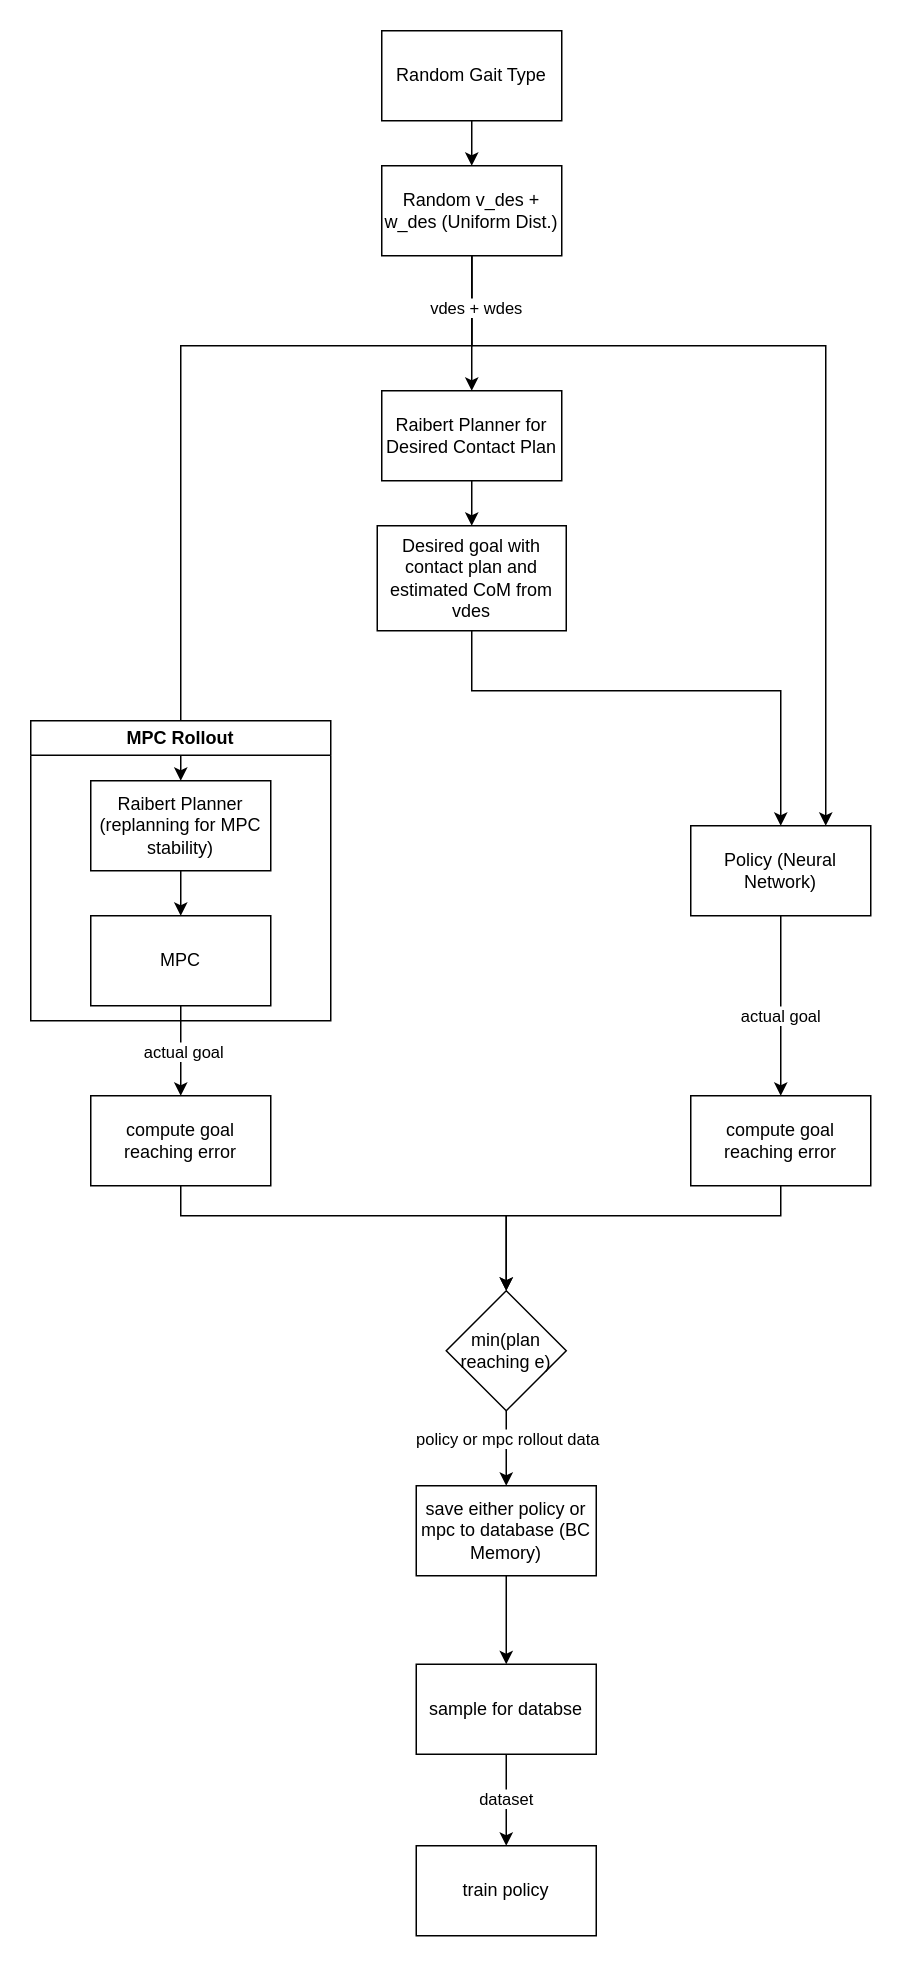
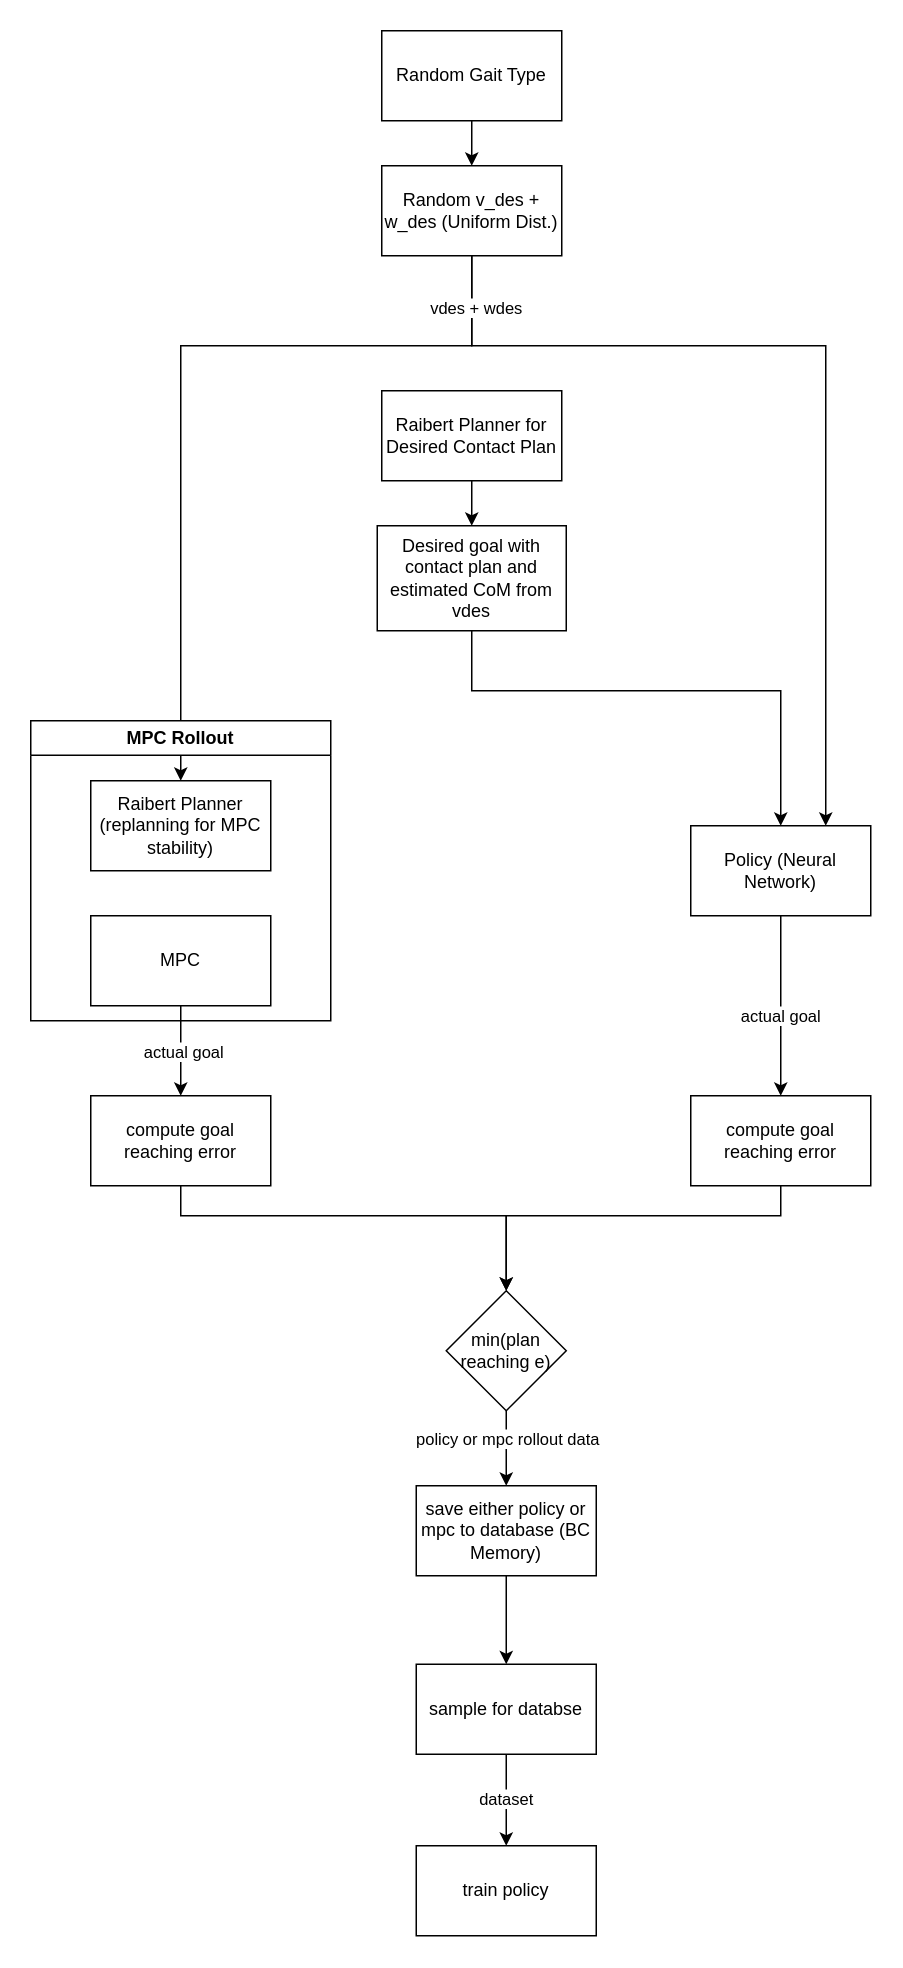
  <mxCell id="0" />
  <mxCell id="1" parent="0" />
  <mxCell id="2" value="" style="edgeStyle=orthogonalEdgeStyle;rounded=0;orthogonalLoop=1;jettySize=auto;html=1;" edge="1" parent="1" source="3" target="8"><mxGeometry relative="1" as="geometry" /></mxCell>
  <mxCell id="3" value="Random Gait Type" style="rounded=0;whiteSpace=wrap;html=1;" vertex="1" parent="1"><mxGeometry x="254" y="20" width="120" height="60" as="geometry" /></mxCell>
- <mxCell id="4" value="" style="edgeStyle=orthogonalEdgeStyle;rounded=0;orthogonalLoop=1;jettySize=auto;html=1;" edge="1" parent="1" source="8" target="10"><mxGeometry relative="1" as="geometry" /></mxCell>
  <mxCell id="5" style="edgeStyle=orthogonalEdgeStyle;rounded=0;orthogonalLoop=1;jettySize=auto;html=1;entryX=0.5;entryY=0;entryDx=0;entryDy=0;" edge="1" parent="1" source="8" target="17"><mxGeometry relative="1" as="geometry"><Array as="points"><mxPoint x="314" y="230" /><mxPoint x="120" y="230" /></Array></mxGeometry></mxCell>
  <mxCell id="6" style="edgeStyle=orthogonalEdgeStyle;rounded=0;orthogonalLoop=1;jettySize=auto;html=1;entryX=0.75;entryY=0;entryDx=0;entryDy=0;" edge="1" parent="1" source="8" target="15"><mxGeometry relative="1" as="geometry"><Array as="points"><mxPoint x="314" y="230" /><mxPoint x="550" y="230" /></Array></mxGeometry></mxCell>
  <mxCell id="7" value="vdes + wdes" style="edgeLabel;html=1;align=center;verticalAlign=middle;resizable=0;points=[];" vertex="1" connectable="0" parent="6"><mxGeometry x="-0.89" y="2" relative="1" as="geometry"><mxPoint as="offset" /></mxGeometry></mxCell>
  <mxCell id="8" value="Random v_des + w_des (Uniform Dist.)" style="whiteSpace=wrap;html=1;rounded=0;" vertex="1" parent="1"><mxGeometry x="254" y="110" width="120" height="60" as="geometry" /></mxCell>
  <mxCell id="9" value="" style="edgeStyle=orthogonalEdgeStyle;rounded=0;orthogonalLoop=1;jettySize=auto;html=1;" edge="1" parent="1" source="10" target="12"><mxGeometry relative="1" as="geometry" /></mxCell>
  <mxCell id="10" value="Raibert Planner for Desired Contact Plan" style="whiteSpace=wrap;html=1;rounded=0;" vertex="1" parent="1"><mxGeometry x="254" y="260" width="120" height="60" as="geometry" /></mxCell>
  <mxCell id="11" value="" style="edgeStyle=orthogonalEdgeStyle;rounded=0;orthogonalLoop=1;jettySize=auto;html=1;" edge="1" parent="1" source="12" target="15"><mxGeometry relative="1" as="geometry"><Array as="points"><mxPoint x="314" y="460" /><mxPoint x="520" y="460" /></Array></mxGeometry></mxCell>
  <mxCell id="12" value="Desired goal with contact plan and estimated CoM from vdes" style="whiteSpace=wrap;html=1;rounded=0;" vertex="1" parent="1"><mxGeometry x="251" y="350" width="126" height="70" as="geometry" /></mxCell>
  <mxCell id="13" value="" style="edgeStyle=orthogonalEdgeStyle;rounded=0;orthogonalLoop=1;jettySize=auto;html=1;" edge="1" parent="1" source="15" target="25"><mxGeometry relative="1" as="geometry" /></mxCell>
  <mxCell id="14" value="actual goal" style="edgeLabel;html=1;align=center;verticalAlign=middle;resizable=0;points=[];" vertex="1" connectable="0" parent="13"><mxGeometry x="0.096" y="-1" relative="1" as="geometry"><mxPoint as="offset" /></mxGeometry></mxCell>
  <mxCell id="15" value="Policy (Neural Network)" style="whiteSpace=wrap;html=1;rounded=0;" vertex="1" parent="1"><mxGeometry x="460" y="550" width="120" height="60" as="geometry" /></mxCell>
  <mxCell id="16" value="&lt;div&gt;MPC Rollout&lt;/div&gt;" style="swimlane;whiteSpace=wrap;html=1;" vertex="1" parent="1"><mxGeometry x="20" y="480" width="200" height="200" as="geometry"><mxRectangle x="120" y="440" width="110" height="30" as="alternateBounds" /></mxGeometry></mxCell>
  <mxCell id="17" value="&lt;div&gt;Raibert Planner&lt;/div&gt;&lt;div&gt;(replanning for MPC stability)&lt;br&gt;&lt;/div&gt;" style="whiteSpace=wrap;html=1;rounded=0;" vertex="1" parent="16"><mxGeometry x="40" y="40" width="120" height="60" as="geometry" /></mxCell>
  <mxCell id="18" value="MPC" style="whiteSpace=wrap;html=1;rounded=0;" vertex="1" parent="16"><mxGeometry x="40" y="130" width="120" height="60" as="geometry" /></mxCell>
- <mxCell id="19" value="" style="edgeStyle=orthogonalEdgeStyle;rounded=0;orthogonalLoop=1;jettySize=auto;html=1;" edge="1" parent="16" source="17" target="18"><mxGeometry relative="1" as="geometry" /></mxCell>
  <mxCell id="20" value="" style="edgeStyle=orthogonalEdgeStyle;rounded=0;orthogonalLoop=1;jettySize=auto;html=1;" edge="1" parent="1" source="21" target="28"><mxGeometry relative="1" as="geometry"><Array as="points"><mxPoint x="120" y="810" /><mxPoint x="337" y="810" /></Array></mxGeometry></mxCell>
  <mxCell id="21" value="compute goal reaching error" style="whiteSpace=wrap;html=1;rounded=0;" vertex="1" parent="1"><mxGeometry x="60" y="730" width="120" height="60" as="geometry" /></mxCell>
  <mxCell id="22" value="" style="edgeStyle=orthogonalEdgeStyle;rounded=0;orthogonalLoop=1;jettySize=auto;html=1;" edge="1" parent="1" source="18" target="21"><mxGeometry relative="1" as="geometry" /></mxCell>
  <mxCell id="23" value="actual goal" style="edgeLabel;html=1;align=center;verticalAlign=middle;resizable=0;points=[];" vertex="1" connectable="0" parent="22"><mxGeometry x="-0.003" y="1" relative="1" as="geometry"><mxPoint as="offset" /></mxGeometry></mxCell>
  <mxCell id="24" style="edgeStyle=orthogonalEdgeStyle;rounded=0;orthogonalLoop=1;jettySize=auto;html=1;exitX=0.5;exitY=1;exitDx=0;exitDy=0;entryX=0.5;entryY=0;entryDx=0;entryDy=0;" edge="1" parent="1" source="25" target="28"><mxGeometry relative="1" as="geometry"><Array as="points"><mxPoint x="520" y="810" /><mxPoint x="337" y="810" /></Array></mxGeometry></mxCell>
  <mxCell id="25" value="compute goal reaching error" style="whiteSpace=wrap;html=1;rounded=0;" vertex="1" parent="1"><mxGeometry x="460" y="730" width="120" height="60" as="geometry" /></mxCell>
  <mxCell id="26" value="" style="edgeStyle=orthogonalEdgeStyle;rounded=0;orthogonalLoop=1;jettySize=auto;html=1;" edge="1" parent="1" source="28" target="30"><mxGeometry relative="1" as="geometry" /></mxCell>
  <mxCell id="27" value="policy or mpc rollout data" style="edgeLabel;html=1;align=center;verticalAlign=middle;resizable=0;points=[];" vertex="1" connectable="0" parent="26"><mxGeometry x="-0.287" relative="1" as="geometry"><mxPoint as="offset" /></mxGeometry></mxCell>
  <mxCell id="28" value="min(plan reaching e)" style="rhombus;whiteSpace=wrap;html=1;rounded=0;" vertex="1" parent="1"><mxGeometry x="297" y="860" width="80" height="80" as="geometry" /></mxCell>
  <mxCell id="29" value="" style="edgeStyle=orthogonalEdgeStyle;rounded=0;orthogonalLoop=1;jettySize=auto;html=1;" edge="1" parent="1" source="30" target="33"><mxGeometry relative="1" as="geometry" /></mxCell>
  <mxCell id="30" value="save either policy or mpc to database (BC Memory)" style="whiteSpace=wrap;html=1;rounded=0;" vertex="1" parent="1"><mxGeometry x="277" y="990" width="120" height="60" as="geometry" /></mxCell>
  <mxCell id="31" value="" style="edgeStyle=orthogonalEdgeStyle;rounded=0;orthogonalLoop=1;jettySize=auto;html=1;" edge="1" parent="1" source="33" target="34"><mxGeometry relative="1" as="geometry" /></mxCell>
  <mxCell id="32" value="dataset" style="edgeLabel;html=1;align=center;verticalAlign=middle;resizable=0;points=[];" vertex="1" connectable="0" parent="31"><mxGeometry x="-0.038" y="-1" relative="1" as="geometry"><mxPoint as="offset" /></mxGeometry></mxCell>
  <mxCell id="33" value="sample for databse" style="whiteSpace=wrap;html=1;rounded=0;" vertex="1" parent="1"><mxGeometry x="277" y="1109" width="120" height="60" as="geometry" /></mxCell>
  <mxCell id="34" value="train policy" style="whiteSpace=wrap;html=1;rounded=0;" vertex="1" parent="1"><mxGeometry x="277" y="1230" width="120" height="60" as="geometry" /></mxCell>
